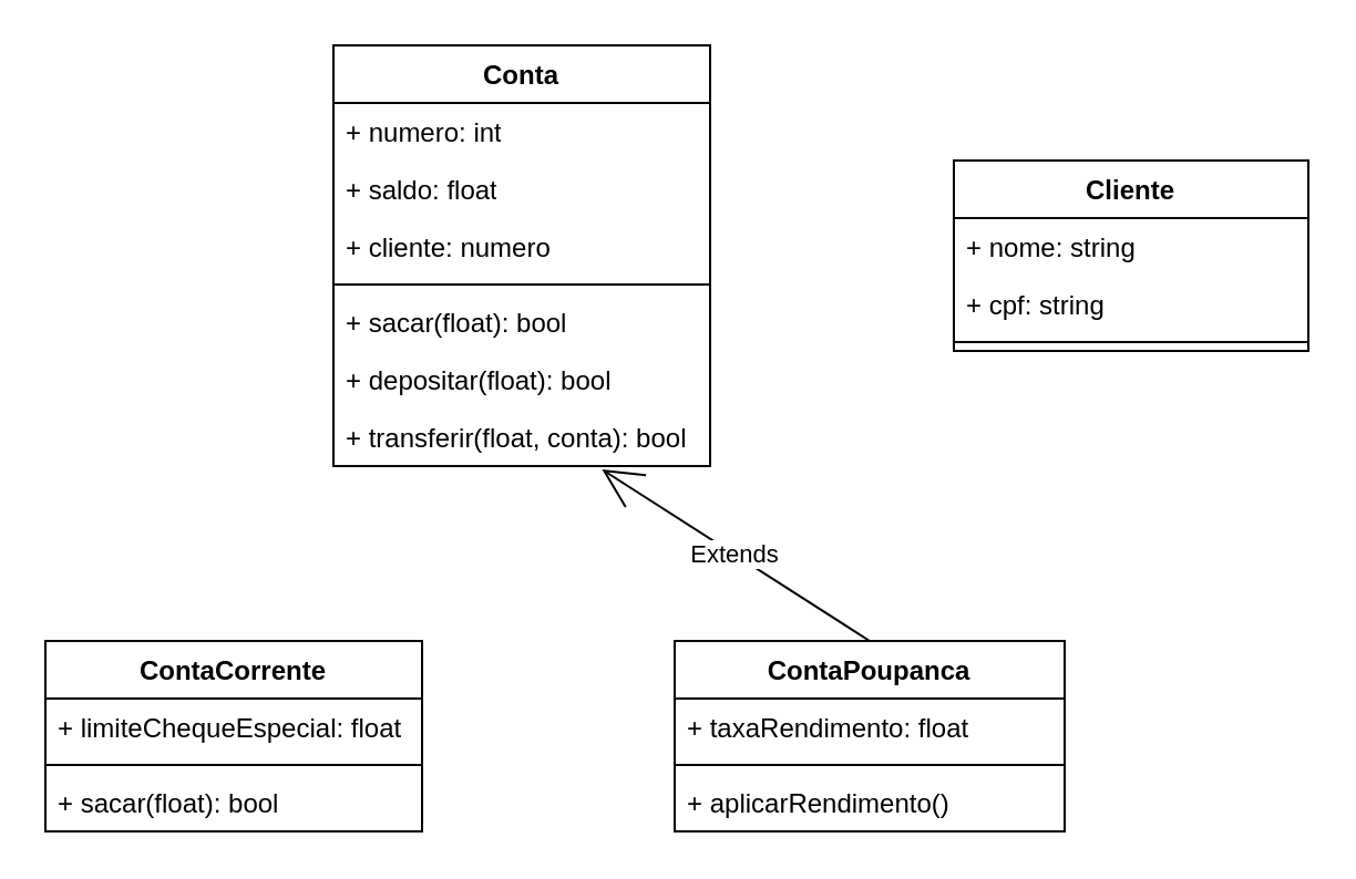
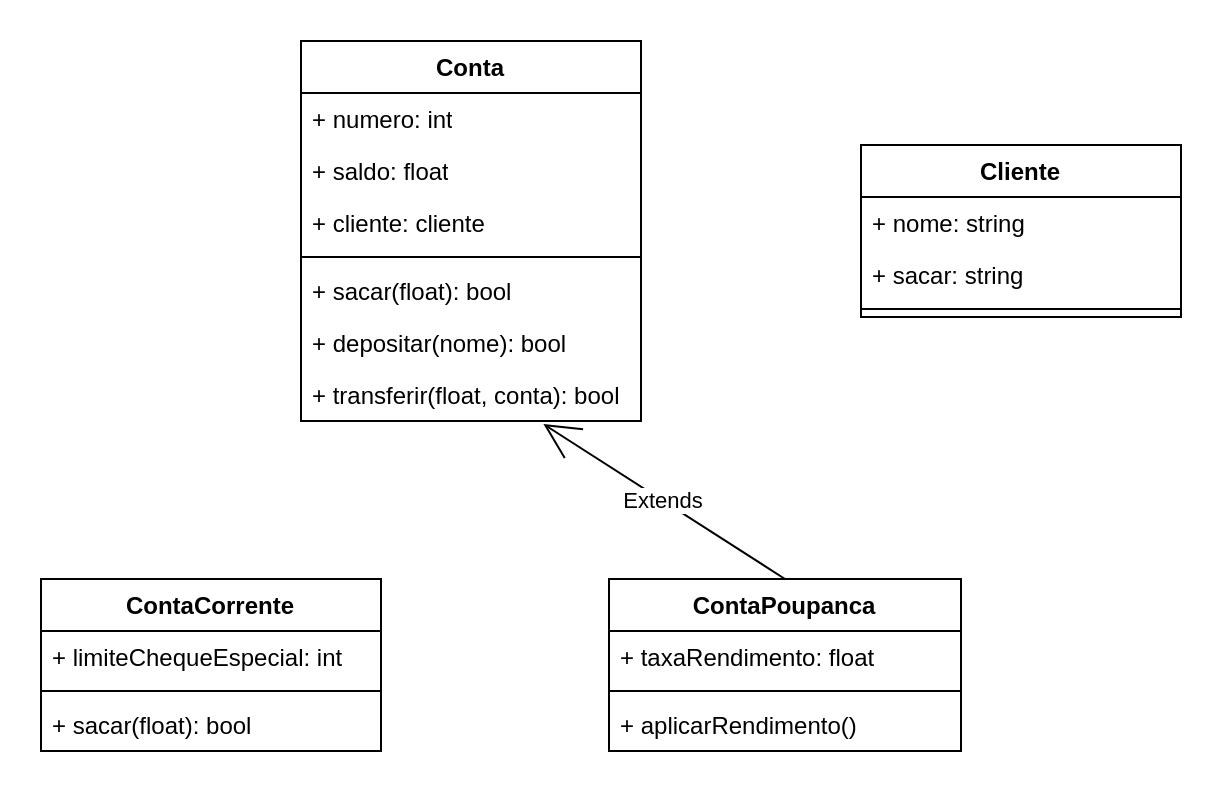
  <mxCell id="0" />
  <mxCell id="1" parent="0" />
  <mxCell id="2" value="Conta" style="swimlane;fontStyle=1;align=center;verticalAlign=top;childLayout=stackLayout;horizontal=1;startSize=26;horizontalStack=0;resizeParent=1;resizeParentMax=0;resizeLast=0;collapsible=1;marginBottom=0;whiteSpace=wrap;html=1;" vertex="1" parent="1"><mxGeometry x="150" y="20" width="170" height="190" as="geometry" /></mxCell>
  <mxCell id="3" value="+ numero: int" style="text;strokeColor=none;fillColor=none;align=left;verticalAlign=top;spacingLeft=4;spacingRight=4;overflow=hidden;rotatable=0;points=[[0,0.5],[1,0.5]];portConstraint=eastwest;whiteSpace=wrap;html=1;" vertex="1" parent="2"><mxGeometry y="26" width="170" height="26" as="geometry" /></mxCell>
  <mxCell id="4" value="+ saldo: float" style="text;strokeColor=none;fillColor=none;align=left;verticalAlign=top;spacingLeft=4;spacingRight=4;overflow=hidden;rotatable=0;points=[[0,0.5],[1,0.5]];portConstraint=eastwest;whiteSpace=wrap;html=1;" vertex="1" parent="2"><mxGeometry y="52" width="170" height="26" as="geometry" /></mxCell>
- <mxCell id="5" value="+ cliente: numero" style="text;strokeColor=none;fillColor=none;align=left;verticalAlign=top;spacingLeft=4;spacingRight=4;overflow=hidden;rotatable=0;points=[[0,0.5],[1,0.5]];portConstraint=eastwest;whiteSpace=wrap;html=1;" vertex="1" parent="2"><mxGeometry y="78" width="170" height="26" as="geometry" /></mxCell>
+ <mxCell id="5" value="+ cliente: cliente" style="text;strokeColor=none;fillColor=none;align=left;verticalAlign=top;spacingLeft=4;spacingRight=4;overflow=hidden;rotatable=0;points=[[0,0.5],[1,0.5]];portConstraint=eastwest;whiteSpace=wrap;html=1;" vertex="1" parent="2"><mxGeometry y="78" width="170" height="26" as="geometry" /></mxCell>
  <mxCell id="6" value="" style="line;strokeWidth=1;fillColor=none;align=left;verticalAlign=middle;spacingTop=-1;spacingLeft=3;spacingRight=3;rotatable=0;labelPosition=right;points=[];portConstraint=eastwest;strokeColor=inherit;" vertex="1" parent="2"><mxGeometry y="104" width="170" height="8" as="geometry" /></mxCell>
  <mxCell id="7" value="+ sacar(float): bool" style="text;strokeColor=none;fillColor=none;align=left;verticalAlign=top;spacingLeft=4;spacingRight=4;overflow=hidden;rotatable=0;points=[[0,0.5],[1,0.5]];portConstraint=eastwest;whiteSpace=wrap;html=1;" vertex="1" parent="2"><mxGeometry y="112" width="170" height="26" as="geometry" /></mxCell>
- <mxCell id="8" value="+ depositar(float): bool" style="text;strokeColor=none;fillColor=none;align=left;verticalAlign=top;spacingLeft=4;spacingRight=4;overflow=hidden;rotatable=0;points=[[0,0.5],[1,0.5]];portConstraint=eastwest;whiteSpace=wrap;html=1;" vertex="1" parent="2"><mxGeometry y="138" width="170" height="26" as="geometry" /></mxCell>
+ <mxCell id="8" value="+ depositar(nome): bool" style="text;strokeColor=none;fillColor=none;align=left;verticalAlign=top;spacingLeft=4;spacingRight=4;overflow=hidden;rotatable=0;points=[[0,0.5],[1,0.5]];portConstraint=eastwest;whiteSpace=wrap;html=1;" vertex="1" parent="2"><mxGeometry y="138" width="170" height="26" as="geometry" /></mxCell>
  <mxCell id="9" value="+ transferir(float, conta): bool" style="text;strokeColor=none;fillColor=none;align=left;verticalAlign=top;spacingLeft=4;spacingRight=4;overflow=hidden;rotatable=0;points=[[0,0.5],[1,0.5]];portConstraint=eastwest;whiteSpace=wrap;html=1;" vertex="1" parent="2"><mxGeometry y="164" width="170" height="26" as="geometry" /></mxCell>
  <mxCell id="10" value="Cliente" style="swimlane;fontStyle=1;align=center;verticalAlign=top;childLayout=stackLayout;horizontal=1;startSize=26;horizontalStack=0;resizeParent=1;resizeParentMax=0;resizeLast=0;collapsible=1;marginBottom=0;whiteSpace=wrap;html=1;" vertex="1" parent="1"><mxGeometry x="430" y="72" width="160" height="86" as="geometry" /></mxCell>
  <mxCell id="11" value="+ nome: string" style="text;strokeColor=none;fillColor=none;align=left;verticalAlign=top;spacingLeft=4;spacingRight=4;overflow=hidden;rotatable=0;points=[[0,0.5],[1,0.5]];portConstraint=eastwest;whiteSpace=wrap;html=1;" vertex="1" parent="10"><mxGeometry y="26" width="160" height="26" as="geometry" /></mxCell>
- <mxCell id="12" value="+ cpf: string" style="text;strokeColor=none;fillColor=none;align=left;verticalAlign=top;spacingLeft=4;spacingRight=4;overflow=hidden;rotatable=0;points=[[0,0.5],[1,0.5]];portConstraint=eastwest;whiteSpace=wrap;html=1;" vertex="1" parent="10"><mxGeometry y="52" width="160" height="26" as="geometry" /></mxCell>
+ <mxCell id="12" value="+ sacar: string" style="text;strokeColor=none;fillColor=none;align=left;verticalAlign=top;spacingLeft=4;spacingRight=4;overflow=hidden;rotatable=0;points=[[0,0.5],[1,0.5]];portConstraint=eastwest;whiteSpace=wrap;html=1;" vertex="1" parent="10"><mxGeometry y="52" width="160" height="26" as="geometry" /></mxCell>
  <mxCell id="13" value="" style="line;strokeWidth=1;fillColor=none;align=left;verticalAlign=middle;spacingTop=-1;spacingLeft=3;spacingRight=3;rotatable=0;labelPosition=right;points=[];portConstraint=eastwest;strokeColor=inherit;" vertex="1" parent="10"><mxGeometry y="78" width="160" height="8" as="geometry" /></mxCell>
  <mxCell id="14" value="ContaPoupanca" style="swimlane;fontStyle=1;align=center;verticalAlign=top;childLayout=stackLayout;horizontal=1;startSize=26;horizontalStack=0;resizeParent=1;resizeParentMax=0;resizeLast=0;collapsible=1;marginBottom=0;whiteSpace=wrap;html=1;" vertex="1" parent="1"><mxGeometry x="304" y="289" width="176" height="86" as="geometry" /></mxCell>
  <mxCell id="15" value="+ taxaRendimento: float" style="text;strokeColor=none;fillColor=none;align=left;verticalAlign=top;spacingLeft=4;spacingRight=4;overflow=hidden;rotatable=0;points=[[0,0.5],[1,0.5]];portConstraint=eastwest;whiteSpace=wrap;html=1;" vertex="1" parent="14"><mxGeometry y="26" width="176" height="26" as="geometry" /></mxCell>
  <mxCell id="16" value="" style="line;strokeWidth=1;fillColor=none;align=left;verticalAlign=middle;spacingTop=-1;spacingLeft=3;spacingRight=3;rotatable=0;labelPosition=right;points=[];portConstraint=eastwest;strokeColor=inherit;" vertex="1" parent="14"><mxGeometry y="52" width="176" height="8" as="geometry" /></mxCell>
  <mxCell id="17" value="+ aplicarRendimento()" style="text;strokeColor=none;fillColor=none;align=left;verticalAlign=top;spacingLeft=4;spacingRight=4;overflow=hidden;rotatable=0;points=[[0,0.5],[1,0.5]];portConstraint=eastwest;whiteSpace=wrap;html=1;" vertex="1" parent="14"><mxGeometry y="60" width="176" height="26" as="geometry" /></mxCell>
  <mxCell id="18" value="ContaCorrente" style="swimlane;fontStyle=1;align=center;verticalAlign=top;childLayout=stackLayout;horizontal=1;startSize=26;horizontalStack=0;resizeParent=1;resizeParentMax=0;resizeLast=0;collapsible=1;marginBottom=0;whiteSpace=wrap;html=1;" vertex="1" parent="1"><mxGeometry x="20" y="289" width="170" height="86" as="geometry" /></mxCell>
- <mxCell id="19" value="+ limiteChequeEspecial: float" style="text;strokeColor=none;fillColor=none;align=left;verticalAlign=top;spacingLeft=4;spacingRight=4;overflow=hidden;rotatable=0;points=[[0,0.5],[1,0.5]];portConstraint=eastwest;whiteSpace=wrap;html=1;" vertex="1" parent="18"><mxGeometry y="26" width="170" height="26" as="geometry" /></mxCell>
+ <mxCell id="19" value="+ limiteChequeEspecial: int" style="text;strokeColor=none;fillColor=none;align=left;verticalAlign=top;spacingLeft=4;spacingRight=4;overflow=hidden;rotatable=0;points=[[0,0.5],[1,0.5]];portConstraint=eastwest;whiteSpace=wrap;html=1;" vertex="1" parent="18"><mxGeometry y="26" width="170" height="26" as="geometry" /></mxCell>
  <mxCell id="20" value="" style="line;strokeWidth=1;fillColor=none;align=left;verticalAlign=middle;spacingTop=-1;spacingLeft=3;spacingRight=3;rotatable=0;labelPosition=right;points=[];portConstraint=eastwest;strokeColor=inherit;" vertex="1" parent="18"><mxGeometry y="52" width="170" height="8" as="geometry" /></mxCell>
  <mxCell id="21" value="+ sacar(float): bool" style="text;strokeColor=none;fillColor=none;align=left;verticalAlign=top;spacingLeft=4;spacingRight=4;overflow=hidden;rotatable=0;points=[[0,0.5],[1,0.5]];portConstraint=eastwest;whiteSpace=wrap;html=1;" vertex="1" parent="18"><mxGeometry y="60" width="170" height="26" as="geometry" /></mxCell>
  <mxCell id="22" value="Extends" style="endArrow=open;endSize=16;endFill=0;html=1;rounded=0;entryX=0.713;entryY=1.059;entryDx=0;entryDy=0;exitX=0.5;exitY=0;exitDx=0;exitDy=0;entryPerimeter=0;" edge="1" parent="1" source="14" target="9"><mxGeometry width="160" relative="1" as="geometry"><mxPoint x="230" y="308" as="sourcePoint" /><mxPoint x="337" y="230" as="targetPoint" /></mxGeometry></mxCell>
